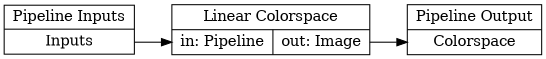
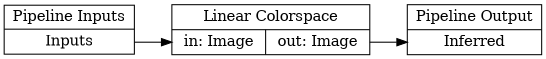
  digraph {
    rankdir=LR
    node [shape=record]
    edge [headport=in tailport=out]
    n1 [label="Pipeline Inputs|<out>Inputs"]
-   n2 [label="Linear Colorspace|{<in>in: Pipeline|<out>out: Image}"]
-   n3 [label="Pipeline Output|<in>Colorspace"]
+   n2 [label="Linear Colorspace|{<in>in: Image|<out>out: Image}"]
+   n3 [label="Pipeline Output|<in>Inferred"]
    n1 -> n2
    n2 -> n3
  }
